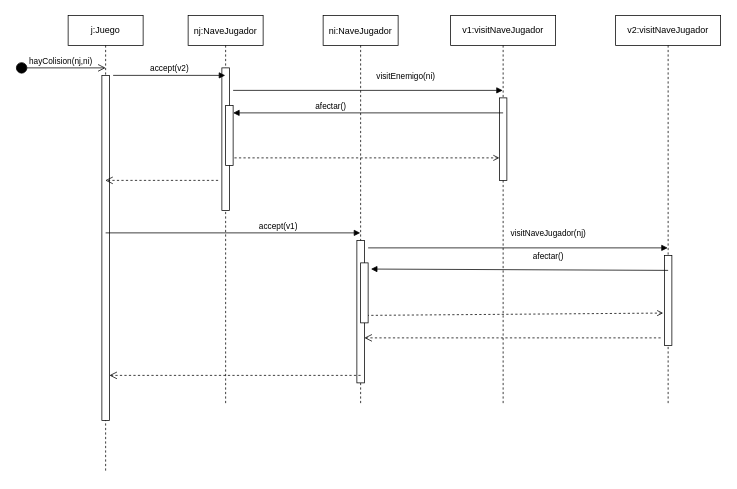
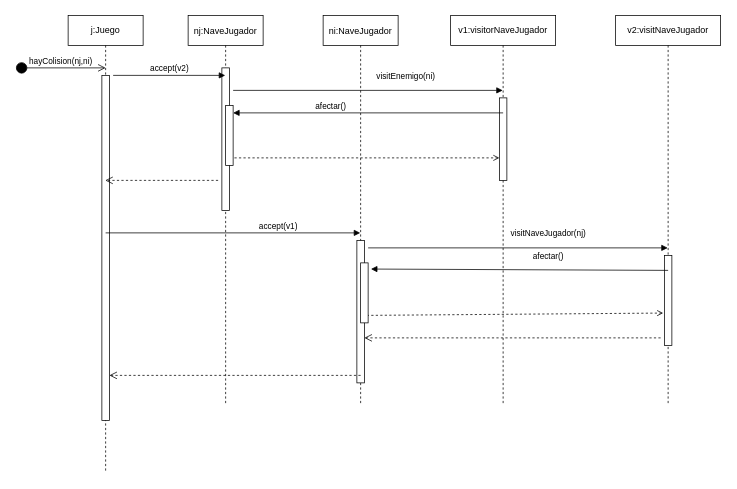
  <mxCell id="0" />
  <mxCell id="1" parent="0" />
  <mxCell id="2" value="nj:NaveJugador" style="shape=umlLifeline;perimeter=lifelinePerimeter;container=1;collapsible=0;recursiveResize=0;rounded=0;shadow=0;strokeWidth=1;" parent="1" vertex="1"><mxGeometry x="250" y="20" width="100" height="520" as="geometry" /></mxCell>
  <mxCell id="3" value="" style="points=[];perimeter=orthogonalPerimeter;rounded=0;shadow=0;strokeWidth=1;" parent="2" vertex="1"><mxGeometry x="45" y="70" width="10" height="190" as="geometry" /></mxCell>
  <mxCell id="4" value="" style="points=[];perimeter=orthogonalPerimeter;rounded=0;shadow=0;strokeWidth=1;" parent="2" vertex="1"><mxGeometry x="50" y="120" width="10" height="80" as="geometry" /></mxCell>
  <mxCell id="5" value="ni:NaveJugador" style="shape=umlLifeline;perimeter=lifelinePerimeter;container=1;collapsible=0;recursiveResize=0;rounded=0;shadow=0;strokeWidth=1;" parent="1" vertex="1"><mxGeometry x="430" y="20" width="100" height="520" as="geometry" /></mxCell>
  <mxCell id="6" value="" style="html=1;points=[];perimeter=orthogonalPerimeter;" parent="5" vertex="1"><mxGeometry x="45" y="300" width="10" height="190" as="geometry" /></mxCell>
  <mxCell id="7" value="" style="html=1;points=[];perimeter=orthogonalPerimeter;" parent="5" vertex="1"><mxGeometry x="50" y="330" width="10" height="80" as="geometry" /></mxCell>
  <mxCell id="8" value="j:Juego" style="shape=umlLifeline;perimeter=lifelinePerimeter;whiteSpace=wrap;html=1;container=1;collapsible=0;recursiveResize=0;outlineConnect=0;" parent="1" vertex="1"><mxGeometry x="90" y="20" width="100" height="610" as="geometry" /></mxCell>
  <mxCell id="9" value="" style="html=1;points=[];perimeter=orthogonalPerimeter;" parent="8" vertex="1"><mxGeometry x="45" y="80" width="10" height="460" as="geometry" /></mxCell>
- <mxCell id="10" value="v1:visitNaveJugador" style="shape=umlLifeline;perimeter=lifelinePerimeter;whiteSpace=wrap;html=1;container=1;collapsible=0;recursiveResize=0;outlineConnect=0;" parent="1" vertex="1"><mxGeometry x="600" y="20" width="140" height="520" as="geometry" /></mxCell>
+ <mxCell id="10" value="v1:visitorNaveJugador" style="shape=umlLifeline;perimeter=lifelinePerimeter;whiteSpace=wrap;html=1;container=1;collapsible=0;recursiveResize=0;outlineConnect=0;" parent="1" vertex="1"><mxGeometry x="600" y="20" width="140" height="520" as="geometry" /></mxCell>
  <mxCell id="11" value="" style="html=1;points=[];perimeter=orthogonalPerimeter;" parent="10" vertex="1"><mxGeometry x="65" y="110" width="10" height="110" as="geometry" /></mxCell>
  <mxCell id="12" value="v2:visitNaveJugador" style="shape=umlLifeline;perimeter=lifelinePerimeter;whiteSpace=wrap;html=1;container=1;collapsible=0;recursiveResize=0;outlineConnect=0;" parent="1" vertex="1"><mxGeometry x="820" y="20" width="140" height="520" as="geometry" /></mxCell>
  <mxCell id="13" value="" style="html=1;points=[];perimeter=orthogonalPerimeter;" parent="12" vertex="1"><mxGeometry x="65" y="320" width="10" height="120" as="geometry" /></mxCell>
  <mxCell id="14" value="hayColision(nj,ni)" style="html=1;verticalAlign=bottom;startArrow=circle;startFill=1;endArrow=open;startSize=6;endSize=8;" parent="1" edge="1"><mxGeometry width="80" relative="1" as="geometry"><mxPoint x="20" y="90" as="sourcePoint" /><mxPoint x="140" y="90" as="targetPoint" /></mxGeometry></mxCell>
  <mxCell id="15" value="accept(v2)" style="html=1;verticalAlign=bottom;endArrow=block;" parent="1" target="2" edge="1"><mxGeometry width="80" relative="1" as="geometry"><mxPoint x="150" y="100" as="sourcePoint" /><mxPoint x="230" y="100" as="targetPoint" /></mxGeometry></mxCell>
  <mxCell id="16" value="visitEnemigo(ni)" style="html=1;verticalAlign=bottom;endArrow=block;" parent="1" target="10" edge="1"><mxGeometry x="0.28" y="10" width="80" relative="1" as="geometry"><mxPoint x="310" y="120" as="sourcePoint" /><mxPoint x="390" y="120" as="targetPoint" /><mxPoint as="offset" /></mxGeometry></mxCell>
  <mxCell id="17" value="afectar()" style="html=1;verticalAlign=bottom;endArrow=none;exitX=1;exitY=0.125;exitDx=0;exitDy=0;exitPerimeter=0;startArrow=block;startFill=1;endFill=0;" parent="1" source="4" edge="1"><mxGeometry x="-0.278" width="80" relative="1" as="geometry"><mxPoint x="590" y="150" as="sourcePoint" /><mxPoint x="670" y="150" as="targetPoint" /><mxPoint as="offset" /></mxGeometry></mxCell>
  <mxCell id="18" value="" style="html=1;verticalAlign=bottom;endArrow=none;dashed=1;endSize=8;startArrow=open;startFill=0;endFill=0;" parent="1" source="11" edge="1"><mxGeometry relative="1" as="geometry"><mxPoint x="390" y="210" as="sourcePoint" /><mxPoint x="310" y="210" as="targetPoint" /></mxGeometry></mxCell>
  <mxCell id="19" value="" style="html=1;verticalAlign=bottom;endArrow=open;dashed=1;endSize=8;" parent="1" target="8" edge="1"><mxGeometry x="0.158" y="-69" relative="1" as="geometry"><mxPoint x="290" y="240" as="sourcePoint" /><mxPoint x="210" y="240" as="targetPoint" /><mxPoint x="1" as="offset" /></mxGeometry></mxCell>
  <mxCell id="20" value="accept(v1)" style="html=1;verticalAlign=bottom;endArrow=block;" parent="1" target="5" edge="1"><mxGeometry x="0.355" width="80" relative="1" as="geometry"><mxPoint x="140" y="310" as="sourcePoint" /><mxPoint x="220" y="310" as="targetPoint" /><mxPoint as="offset" /></mxGeometry></mxCell>
  <mxCell id="21" value="visitNaveJugador(nj)" style="html=1;verticalAlign=bottom;endArrow=block;" parent="1" target="12" edge="1"><mxGeometry x="0.202" y="10" width="80" relative="1" as="geometry"><mxPoint x="490" y="330" as="sourcePoint" /><mxPoint x="570" y="330" as="targetPoint" /><mxPoint as="offset" /></mxGeometry></mxCell>
  <mxCell id="22" value="afectar()" style="html=1;verticalAlign=bottom;endArrow=none;exitX=1.376;exitY=0.103;exitDx=0;exitDy=0;exitPerimeter=0;startArrow=block;startFill=1;endFill=0;" parent="1" source="7" edge="1"><mxGeometry x="0.192" y="9" width="80" relative="1" as="geometry"><mxPoint x="810" y="360" as="sourcePoint" /><mxPoint x="890" y="360" as="targetPoint" /><mxPoint as="offset" /></mxGeometry></mxCell>
  <mxCell id="23" value="" style="html=1;verticalAlign=bottom;endArrow=none;dashed=1;endSize=8;exitX=-0.159;exitY=0.641;exitDx=0;exitDy=0;exitPerimeter=0;startArrow=open;startFill=0;endFill=0;" parent="1" source="13" edge="1"><mxGeometry x="-0.17" y="-8" relative="1" as="geometry"><mxPoint x="570" y="420" as="sourcePoint" /><mxPoint x="490" y="420" as="targetPoint" /><mxPoint as="offset" /></mxGeometry></mxCell>
  <mxCell id="24" value="" style="html=1;verticalAlign=bottom;endArrow=open;dashed=1;endSize=8;" parent="1" target="6" edge="1"><mxGeometry x="-0.139" relative="1" as="geometry"><mxPoint x="880" y="450" as="sourcePoint" /><mxPoint x="800" y="450" as="targetPoint" /><mxPoint as="offset" /></mxGeometry></mxCell>
  <mxCell id="25" value="" style="html=1;verticalAlign=bottom;endArrow=open;dashed=1;endSize=8;" parent="1" target="9" edge="1"><mxGeometry relative="1" as="geometry"><mxPoint x="480" y="500" as="sourcePoint" /><mxPoint x="400" y="500" as="targetPoint" /></mxGeometry></mxCell>
